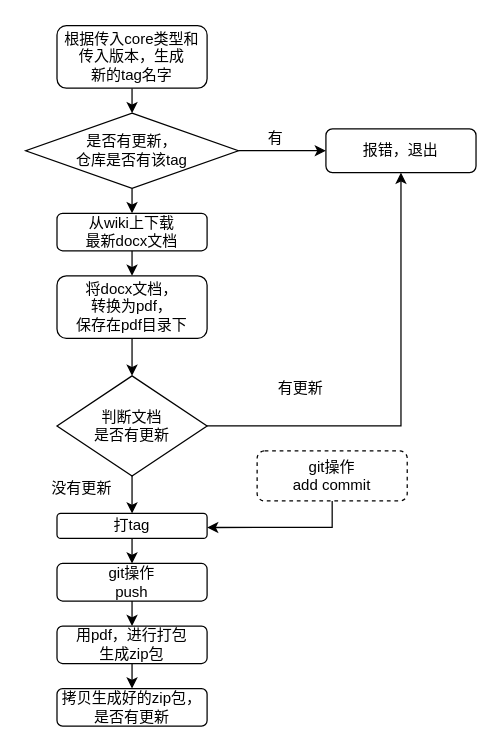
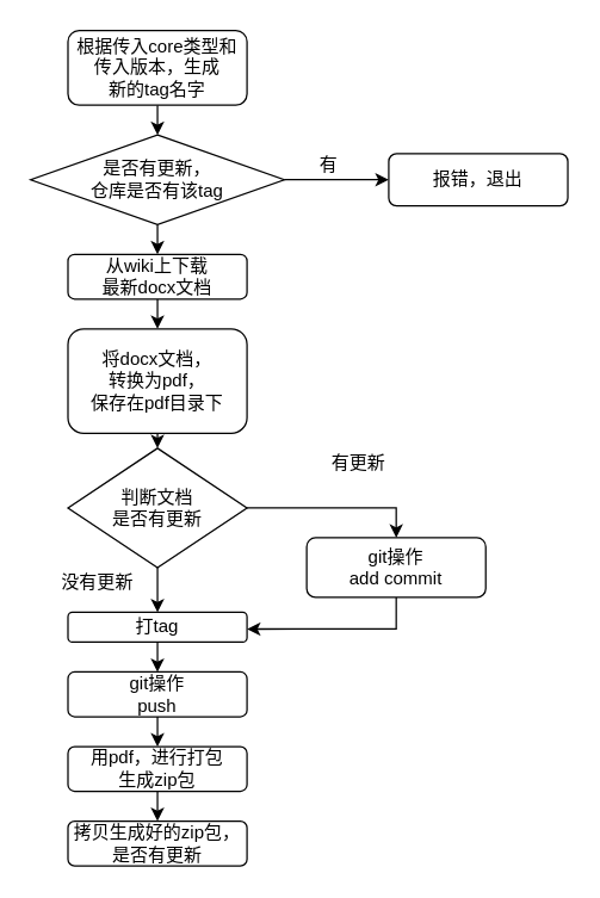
  <mxCell id="0" />
  <mxCell id="1" parent="0" />
  <mxCell id="2" style="edgeStyle=orthogonalEdgeStyle;rounded=0;orthogonalLoop=1;jettySize=auto;html=1;exitX=0.5;exitY=1;exitDx=0;exitDy=0;entryX=0.5;entryY=0;entryDx=0;entryDy=0;" parent="1" source="4" target="22" edge="1"><mxGeometry relative="1" as="geometry" /></mxCell>
- <mxCell id="3" style="edgeStyle=orthogonalEdgeStyle;rounded=0;orthogonalLoop=1;jettySize=auto;html=1;exitX=1;exitY=0.5;exitDx=0;exitDy=0;" parent="1" source="4" target="19" edge="1"><mxGeometry relative="1" as="geometry" /></mxCell>
+ <mxCell id="3" style="edgeStyle=orthogonalEdgeStyle;rounded=0;orthogonalLoop=1;jettySize=auto;html=1;exitX=1;exitY=0.5;exitDx=0;exitDy=0;entryX=0.5;entryY=0;entryDx=0;entryDy=0;" parent="1" source="4" target="13" edge="1"><mxGeometry relative="1" as="geometry" /></mxCell>
  <mxCell id="4" value="判断文档&lt;br&gt;是否有更新" style="rhombus;whiteSpace=wrap;html=1;" parent="1" vertex="1"><mxGeometry x="45" y="300" width="120" height="80" as="geometry" /></mxCell>
  <mxCell id="5" style="edgeStyle=orthogonalEdgeStyle;rounded=0;orthogonalLoop=1;jettySize=auto;html=1;exitX=0.5;exitY=1;exitDx=0;exitDy=0;entryX=0.5;entryY=0;entryDx=0;entryDy=0;" parent="1" source="6" target="24" edge="1"><mxGeometry relative="1" as="geometry" /></mxCell>
  <mxCell id="6" value="用pdf，进行打包&lt;br&gt;生成zip包" style="rounded=1;whiteSpace=wrap;html=1;" parent="1" vertex="1"><mxGeometry x="45" y="500" width="120" height="30" as="geometry" /></mxCell>
  <mxCell id="7" value="没有更新" style="text;html=1;strokeColor=none;fillColor=none;align=center;verticalAlign=middle;whiteSpace=wrap;rounded=0;" parent="1" vertex="1"><mxGeometry x="30" y="380" width="70" height="20" as="geometry" /></mxCell>
  <mxCell id="8" style="edgeStyle=orthogonalEdgeStyle;rounded=0;orthogonalLoop=1;jettySize=auto;html=1;exitX=0.5;exitY=1;exitDx=0;exitDy=0;entryX=0.5;entryY=0;entryDx=0;entryDy=0;" parent="1" source="9" target="11" edge="1"><mxGeometry relative="1" as="geometry" /></mxCell>
  <mxCell id="9" value="从wiki上下载&lt;br&gt;最新docx文档" style="rounded=1;whiteSpace=wrap;html=1;" parent="1" vertex="1"><mxGeometry x="45" y="170" width="120" height="30" as="geometry" /></mxCell>
  <mxCell id="10" style="edgeStyle=orthogonalEdgeStyle;rounded=0;orthogonalLoop=1;jettySize=auto;html=1;exitX=0.5;exitY=1;exitDx=0;exitDy=0;entryX=0.5;entryY=0;entryDx=0;entryDy=0;" parent="1" source="11" target="4" edge="1"><mxGeometry relative="1" as="geometry" /></mxCell>
- <mxCell id="11" value="将docx文档，&lt;br&gt;转换为pdf，&lt;br&gt;保存在pdf目录下" style="rounded=1;whiteSpace=wrap;html=1;" parent="1" vertex="1"><mxGeometry x="45" y="220" width="120" height="50" as="geometry" /></mxCell>
+ <mxCell id="11" value="将docx文档，&lt;br&gt;转换为pdf，&lt;br&gt;保存在pdf目录下" style="rounded=1;whiteSpace=wrap;html=1;" parent="1" vertex="1"><mxGeometry x="45" y="220" width="120" height="70" as="geometry" /></mxCell>
  <mxCell id="12" style="edgeStyle=orthogonalEdgeStyle;rounded=0;orthogonalLoop=1;jettySize=auto;html=1;exitX=0.5;exitY=1;exitDx=0;exitDy=0;entryX=1;entryY=0.561;entryDx=0;entryDy=0;entryPerimeter=0;" parent="1" source="13" target="22" edge="1"><mxGeometry relative="1" as="geometry" /></mxCell>
- <mxCell id="13" value="git操作&lt;br&gt;add commit" style="rounded=1;whiteSpace=wrap;html=1;dashed=1;" parent="1" vertex="1"><mxGeometry x="205" y="360" width="120" height="40" as="geometry" /></mxCell>
+ <mxCell id="13" value="git操作&lt;br&gt;add commit" style="rounded=1;whiteSpace=wrap;html=1;" parent="1" vertex="1"><mxGeometry x="205" y="360" width="120" height="40" as="geometry" /></mxCell>
  <mxCell id="14" style="edgeStyle=orthogonalEdgeStyle;rounded=0;orthogonalLoop=1;jettySize=auto;html=1;exitX=1;exitY=0.5;exitDx=0;exitDy=0;entryX=0;entryY=0.5;entryDx=0;entryDy=0;" parent="1" source="16" target="19" edge="1"><mxGeometry relative="1" as="geometry" /></mxCell>
  <mxCell id="15" style="edgeStyle=orthogonalEdgeStyle;rounded=0;orthogonalLoop=1;jettySize=auto;html=1;exitX=0.5;exitY=1;exitDx=0;exitDy=0;entryX=0.5;entryY=0;entryDx=0;entryDy=0;" parent="1" source="16" target="9" edge="1"><mxGeometry relative="1" as="geometry" /></mxCell>
  <mxCell id="16" value="是否有更新，&lt;br&gt;仓库是否有该tag" style="rhombus;whiteSpace=wrap;html=1;" parent="1" vertex="1"><mxGeometry x="20" y="90" width="170" height="60" as="geometry" /></mxCell>
  <mxCell id="17" style="edgeStyle=orthogonalEdgeStyle;rounded=0;orthogonalLoop=1;jettySize=auto;html=1;exitX=0.5;exitY=1;exitDx=0;exitDy=0;entryX=0.5;entryY=0;entryDx=0;entryDy=0;" parent="1" source="18" target="16" edge="1"><mxGeometry relative="1" as="geometry" /></mxCell>
  <mxCell id="18" value="根据传入core类型和&lt;br&gt;传入版本，生成&lt;br&gt;新的tag名字" style="rounded=1;whiteSpace=wrap;html=1;" parent="1" vertex="1"><mxGeometry x="45" y="20" width="120" height="50" as="geometry" /></mxCell>
  <mxCell id="19" value="报错，退出" style="rounded=1;whiteSpace=wrap;html=1;" parent="1" vertex="1"><mxGeometry x="260" y="102.5" width="120" height="35" as="geometry" /></mxCell>
  <mxCell id="20" value="有" style="text;html=1;strokeColor=none;fillColor=none;align=center;verticalAlign=middle;whiteSpace=wrap;rounded=0;" parent="1" vertex="1"><mxGeometry x="200" y="100" width="40" height="20" as="geometry" /></mxCell>
  <mxCell id="21" style="edgeStyle=orthogonalEdgeStyle;rounded=0;orthogonalLoop=1;jettySize=auto;html=1;exitX=0.5;exitY=1;exitDx=0;exitDy=0;entryX=0.5;entryY=0;entryDx=0;entryDy=0;" parent="1" source="22" target="26" edge="1"><mxGeometry relative="1" as="geometry" /></mxCell>
  <mxCell id="22" value="打tag" style="rounded=1;whiteSpace=wrap;html=1;" parent="1" vertex="1"><mxGeometry x="45" y="410" width="120" height="20" as="geometry" /></mxCell>
  <mxCell id="23" value="有更新" style="text;html=1;strokeColor=none;fillColor=none;align=center;verticalAlign=middle;whiteSpace=wrap;rounded=0;" parent="1" vertex="1"><mxGeometry x="205" y="300" width="70" height="20" as="geometry" /></mxCell>
  <mxCell id="24" value="拷贝生成好的zip包，&lt;br&gt;是否有更新" style="rounded=1;whiteSpace=wrap;html=1;" parent="1" vertex="1"><mxGeometry x="45" y="550" width="120" height="30" as="geometry" /></mxCell>
  <mxCell id="25" style="edgeStyle=orthogonalEdgeStyle;rounded=0;orthogonalLoop=1;jettySize=auto;html=1;exitX=0.5;exitY=1;exitDx=0;exitDy=0;entryX=0.5;entryY=0;entryDx=0;entryDy=0;" parent="1" source="26" target="6" edge="1"><mxGeometry relative="1" as="geometry" /></mxCell>
  <mxCell id="26" value="git操作&lt;br&gt;push" style="rounded=1;whiteSpace=wrap;html=1;" parent="1" vertex="1"><mxGeometry x="45" y="450" width="120" height="30" as="geometry" /></mxCell>
